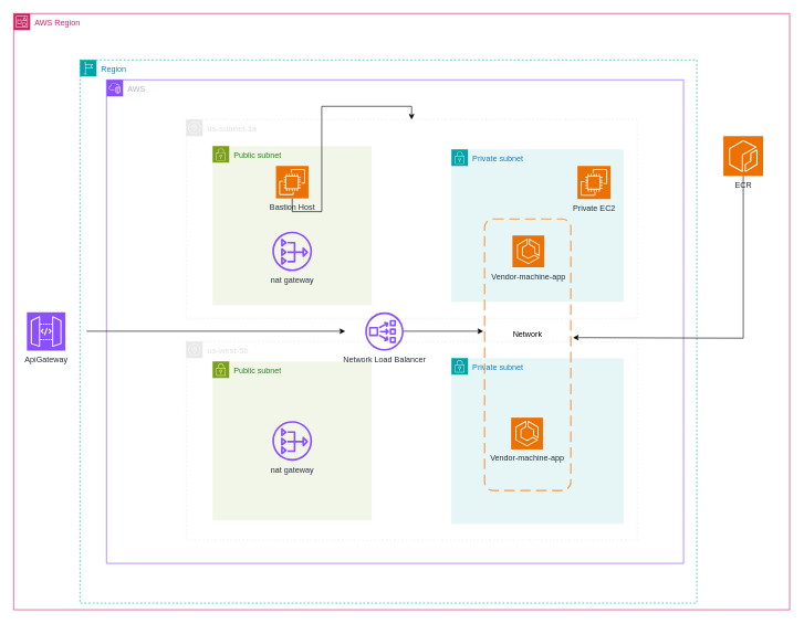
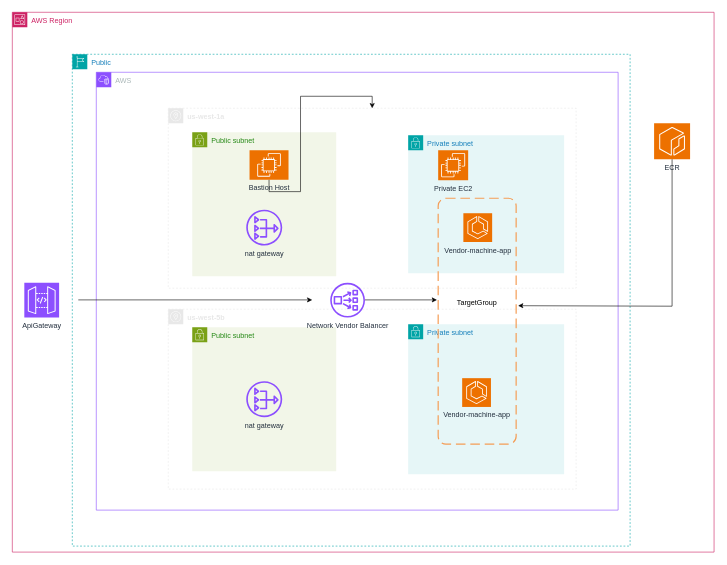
  <mxCell id="0" />
  <mxCell id="1" parent="0" />
  <mxCell id="2" value="AWS Region" style="points=[[0,0],[0.25,0],[0.5,0],[0.75,0],[1,0],[1,0.25],[1,0.5],[1,0.75],[1,1],[0.75,1],[0.5,1],[0.25,1],[0,1],[0,0.75],[0,0.5],[0,0.25]];outlineConnect=0;gradientColor=none;html=1;whiteSpace=wrap;fontSize=12;fontStyle=0;container=1;pointerEvents=0;collapsible=0;recursiveResize=0;shape=mxgraph.aws4.group;grIcon=mxgraph.aws4.group_account;strokeColor=#CD2264;fillColor=none;verticalAlign=top;align=left;spacingLeft=30;fontColor=#CD2264;dashed=0;" parent="1" vertex="1"><mxGeometry x="20" y="20" width="1170" height="900" as="geometry" /></mxCell>
  <mxCell id="3" value="AWS" style="points=[[0,0],[0.25,0],[0.5,0],[0.75,0],[1,0],[1,0.25],[1,0.5],[1,0.75],[1,1],[0.75,1],[0.5,1],[0.25,1],[0,1],[0,0.75],[0,0.5],[0,0.25]];outlineConnect=0;gradientColor=none;html=1;whiteSpace=wrap;fontSize=12;fontStyle=0;container=1;pointerEvents=0;collapsible=0;recursiveResize=0;shape=mxgraph.aws4.group;grIcon=mxgraph.aws4.group_vpc2;strokeColor=#8C4FFF;fillColor=none;verticalAlign=top;align=left;spacingLeft=30;fontColor=#AAB7B8;dashed=0;" parent="2" vertex="1"><mxGeometry x="140" y="100" width="870" height="730" as="geometry" /></mxCell>
- <mxCell id="4" value="Region" style="points=[[0,0],[0.25,0],[0.5,0],[0.75,0],[1,0],[1,0.25],[1,0.5],[1,0.75],[1,1],[0.75,1],[0.5,1],[0.25,1],[0,1],[0,0.75],[0,0.5],[0,0.25]];outlineConnect=0;gradientColor=none;html=1;whiteSpace=wrap;fontSize=12;fontStyle=0;container=1;pointerEvents=0;collapsible=0;recursiveResize=0;shape=mxgraph.aws4.group;grIcon=mxgraph.aws4.group_region;strokeColor=#00A4A6;fillColor=none;verticalAlign=top;align=left;spacingLeft=30;fontColor=#147EBA;dashed=1;" parent="2" vertex="1"><mxGeometry x="100" y="70" width="930" height="820" as="geometry" /></mxCell>
- <mxCell id="5" value="&lt;b&gt;us-subnet-1a&lt;/b&gt;" style="sketch=0;outlineConnect=0;gradientColor=none;html=1;whiteSpace=wrap;fontSize=12;fontStyle=0;shape=mxgraph.aws4.group;grIcon=mxgraph.aws4.group_availability_zone;strokeColor=#E8E8E8;fillColor=none;verticalAlign=top;align=left;spacingLeft=30;fontColor=#E8E8E8;dashed=1;" parent="4" vertex="1"><mxGeometry x="160" y="90" width="680" height="300" as="geometry" /></mxCell>
+ <mxCell id="4" value="Public" style="points=[[0,0],[0.25,0],[0.5,0],[0.75,0],[1,0],[1,0.25],[1,0.5],[1,0.75],[1,1],[0.75,1],[0.5,1],[0.25,1],[0,1],[0,0.75],[0,0.5],[0,0.25]];outlineConnect=0;gradientColor=none;html=1;whiteSpace=wrap;fontSize=12;fontStyle=0;container=1;pointerEvents=0;collapsible=0;recursiveResize=0;shape=mxgraph.aws4.group;grIcon=mxgraph.aws4.group_region;strokeColor=#00A4A6;fillColor=none;verticalAlign=top;align=left;spacingLeft=30;fontColor=#147EBA;dashed=1;" parent="2" vertex="1"><mxGeometry x="100" y="70" width="930" height="820" as="geometry" /></mxCell>
+ <mxCell id="5" value="&lt;b&gt;us-west-1a&lt;/b&gt;" style="sketch=0;outlineConnect=0;gradientColor=none;html=1;whiteSpace=wrap;fontSize=12;fontStyle=0;shape=mxgraph.aws4.group;grIcon=mxgraph.aws4.group_availability_zone;strokeColor=#E8E8E8;fillColor=none;verticalAlign=top;align=left;spacingLeft=30;fontColor=#E8E8E8;dashed=1;" parent="4" vertex="1"><mxGeometry x="160" y="90" width="680" height="300" as="geometry" /></mxCell>
  <mxCell id="6" value="Private subnet" style="points=[[0,0],[0.25,0],[0.5,0],[0.75,0],[1,0],[1,0.25],[1,0.5],[1,0.75],[1,1],[0.75,1],[0.5,1],[0.25,1],[0,1],[0,0.75],[0,0.5],[0,0.25]];outlineConnect=0;gradientColor=none;html=1;whiteSpace=wrap;fontSize=12;fontStyle=0;container=1;pointerEvents=0;collapsible=0;recursiveResize=0;shape=mxgraph.aws4.group;grIcon=mxgraph.aws4.group_security_group;grStroke=0;strokeColor=#00A4A6;fillColor=#E6F6F7;verticalAlign=top;align=left;spacingLeft=30;fontColor=#147EBA;dashed=0;" parent="4" vertex="1"><mxGeometry x="560" y="135" width="260" height="230" as="geometry" /></mxCell>
  <mxCell id="7" value="Vendor-machine-app" style="sketch=0;points=[[0,0,0],[0.25,0,0],[0.5,0,0],[0.75,0,0],[1,0,0],[0,1,0],[0.25,1,0],[0.5,1,0],[0.75,1,0],[1,1,0],[0,0.25,0],[0,0.5,0],[0,0.75,0],[1,0.25,0],[1,0.5,0],[1,0.75,0]];outlineConnect=0;fontColor=#232F3E;fillColor=#ED7100;strokeColor=#ffffff;dashed=0;verticalLabelPosition=bottom;verticalAlign=top;align=center;html=1;fontSize=12;fontStyle=0;aspect=fixed;shape=mxgraph.aws4.resourceIcon;resIcon=mxgraph.aws4.ecs;" parent="6" vertex="1"><mxGeometry x="92" y="130" width="48" height="48" as="geometry" /></mxCell>
  <mxCell id="8" value="Public subnet" style="points=[[0,0],[0.25,0],[0.5,0],[0.75,0],[1,0],[1,0.25],[1,0.5],[1,0.75],[1,1],[0.75,1],[0.5,1],[0.25,1],[0,1],[0,0.75],[0,0.5],[0,0.25]];outlineConnect=0;gradientColor=none;html=1;whiteSpace=wrap;fontSize=12;fontStyle=0;container=1;pointerEvents=0;collapsible=0;recursiveResize=0;shape=mxgraph.aws4.group;grIcon=mxgraph.aws4.group_security_group;grStroke=0;strokeColor=#7AA116;fillColor=#F2F6E8;verticalAlign=top;align=left;spacingLeft=30;fontColor=#248814;dashed=0;" parent="4" vertex="1"><mxGeometry x="200" y="130" width="240" height="240" as="geometry" /></mxCell>
  <mxCell id="9" value="nat gateway" style="sketch=0;outlineConnect=0;fontColor=#232F3E;gradientColor=none;fillColor=#8C4FFF;strokeColor=none;dashed=0;verticalLabelPosition=bottom;verticalAlign=top;align=center;html=1;fontSize=12;fontStyle=0;aspect=fixed;pointerEvents=1;shape=mxgraph.aws4.nat_gateway;" parent="8" vertex="1"><mxGeometry x="90" y="129" width="60" height="60" as="geometry" /></mxCell>
  <mxCell id="10" value="Private subnet" style="points=[[0,0],[0.25,0],[0.5,0],[0.75,0],[1,0],[1,0.25],[1,0.5],[1,0.75],[1,1],[0.75,1],[0.5,1],[0.25,1],[0,1],[0,0.75],[0,0.5],[0,0.25]];outlineConnect=0;gradientColor=none;html=1;whiteSpace=wrap;fontSize=12;fontStyle=0;container=1;pointerEvents=0;collapsible=0;recursiveResize=0;shape=mxgraph.aws4.group;grIcon=mxgraph.aws4.group_security_group;grStroke=0;strokeColor=#00A4A6;fillColor=#E6F6F7;verticalAlign=top;align=left;spacingLeft=30;fontColor=#147EBA;dashed=0;" parent="4" vertex="1"><mxGeometry x="560" y="450" width="260" height="250" as="geometry" /></mxCell>
  <mxCell id="11" value="Vendor-machine-app" style="sketch=0;points=[[0,0,0],[0.25,0,0],[0.5,0,0],[0.75,0,0],[1,0,0],[0,1,0],[0.25,1,0],[0.5,1,0],[0.75,1,0],[1,1,0],[0,0.25,0],[0,0.5,0],[0,0.75,0],[1,0.25,0],[1,0.5,0],[1,0.75,0]];outlineConnect=0;fontColor=#232F3E;fillColor=#ED7100;strokeColor=#ffffff;dashed=0;verticalLabelPosition=bottom;verticalAlign=top;align=center;html=1;fontSize=12;fontStyle=0;aspect=fixed;shape=mxgraph.aws4.resourceIcon;resIcon=mxgraph.aws4.ecs;" parent="10" vertex="1"><mxGeometry x="90" y="90" width="48" height="48" as="geometry" /></mxCell>
  <mxCell id="12" style="edgeStyle=orthogonalEdgeStyle;rounded=0;orthogonalLoop=1;jettySize=auto;html=1;strokeColor=#000000;" parent="4" source="18" target="5" edge="1"><mxGeometry relative="1" as="geometry" /></mxCell>
  <mxCell id="13" value="Public subnet" style="points=[[0,0],[0.25,0],[0.5,0],[0.75,0],[1,0],[1,0.25],[1,0.5],[1,0.75],[1,1],[0.75,1],[0.5,1],[0.25,1],[0,1],[0,0.75],[0,0.5],[0,0.25]];outlineConnect=0;gradientColor=none;html=1;whiteSpace=wrap;fontSize=12;fontStyle=0;container=1;pointerEvents=0;collapsible=0;recursiveResize=0;shape=mxgraph.aws4.group;grIcon=mxgraph.aws4.group_security_group;grStroke=0;strokeColor=#7AA116;fillColor=#F2F6E8;verticalAlign=top;align=left;spacingLeft=30;fontColor=#248814;dashed=0;" parent="4" vertex="1"><mxGeometry x="200" y="455" width="240" height="240" as="geometry" /></mxCell>
- <mxCell id="14" value="Private EC2" style="sketch=0;points=[[0,0,0],[0.25,0,0],[0.5,0,0],[0.75,0,0],[1,0,0],[0,1,0],[0.25,1,0],[0.5,1,0],[0.75,1,0],[1,1,0],[0,0.25,0],[0,0.5,0],[0,0.75,0],[1,0.25,0],[1,0.5,0],[1,0.75,0]];outlineConnect=0;fontColor=#232F3E;fillColor=#ED7100;strokeColor=#ffffff;dashed=0;verticalLabelPosition=bottom;verticalAlign=top;align=center;html=1;fontSize=12;fontStyle=0;aspect=fixed;shape=mxgraph.aws4.resourceIcon;resIcon=mxgraph.aws4.ec2;" parent="4" vertex="1"><mxGeometry x="750" y="160" width="50" height="50" as="geometry" /></mxCell>
+ <mxCell id="14" value="Private EC2" style="sketch=0;points=[[0,0,0],[0.25,0,0],[0.5,0,0],[0.75,0,0],[1,0,0],[0,1,0],[0.25,1,0],[0.5,1,0],[0.75,1,0],[1,1,0],[0,0.25,0],[0,0.5,0],[0,0.75,0],[1,0.25,0],[1,0.5,0],[1,0.75,0]];outlineConnect=0;fontColor=#232F3E;fillColor=#ED7100;strokeColor=#ffffff;dashed=0;verticalLabelPosition=bottom;verticalAlign=top;align=center;html=1;fontSize=12;fontStyle=0;aspect=fixed;shape=mxgraph.aws4.resourceIcon;resIcon=mxgraph.aws4.ec2;" parent="4" vertex="1"><mxGeometry x="610" y="160" width="50" height="50" as="geometry" /></mxCell>
  <mxCell id="15" style="edgeStyle=orthogonalEdgeStyle;rounded=0;orthogonalLoop=1;jettySize=auto;html=1;exitX=0.5;exitY=1;exitDx=0;exitDy=0;" parent="4" edge="1"><mxGeometry relative="1" as="geometry"><mxPoint x="475" y="560" as="sourcePoint" /><mxPoint x="475" y="560" as="targetPoint" /></mxGeometry></mxCell>
  <mxCell id="16" value="&lt;b&gt;us-west-5b&lt;/b&gt;" style="sketch=0;outlineConnect=0;gradientColor=none;html=1;whiteSpace=wrap;fontSize=12;fontStyle=0;shape=mxgraph.aws4.group;grIcon=mxgraph.aws4.group_availability_zone;strokeColor=#E8E8E8;fillColor=none;verticalAlign=top;align=left;spacingLeft=30;fontColor=#E8E8E8;dashed=1;" parent="4" vertex="1"><mxGeometry x="160" y="425" width="680" height="300" as="geometry" /></mxCell>
- <mxCell id="17" value="Network Load Balancer" style="sketch=0;outlineConnect=0;fontColor=#232F3E;gradientColor=none;fillColor=#8C4FFF;strokeColor=none;dashed=0;verticalLabelPosition=bottom;verticalAlign=top;align=center;html=1;fontSize=12;fontStyle=0;aspect=fixed;pointerEvents=1;shape=mxgraph.aws4.network_load_balancer;" parent="4" vertex="1"><mxGeometry x="430" y="381" width="58" height="58" as="geometry" /></mxCell>
- <mxCell id="18" value="Bastion Host" style="sketch=0;points=[[0,0,0],[0.25,0,0],[0.5,0,0],[0.75,0,0],[1,0,0],[0,1,0],[0.25,1,0],[0.5,1,0],[0.75,1,0],[1,1,0],[0,0.25,0],[0,0.5,0],[0,0.75,0],[1,0.25,0],[1,0.5,0],[1,0.75,0]];outlineConnect=0;fontColor=#232F3E;fillColor=#ED7100;strokeColor=#ffffff;dashed=0;verticalLabelPosition=bottom;verticalAlign=top;align=center;html=1;fontSize=12;fontStyle=0;aspect=fixed;shape=mxgraph.aws4.resourceIcon;resIcon=mxgraph.aws4.ec2;" parent="4" vertex="1"><mxGeometry x="295.5" y="160" width="49" height="49" as="geometry" /></mxCell>
+ <mxCell id="17" value="Network Vendor Balancer" style="sketch=0;outlineConnect=0;fontColor=#232F3E;gradientColor=none;fillColor=#8C4FFF;strokeColor=none;dashed=0;verticalLabelPosition=bottom;verticalAlign=top;align=center;html=1;fontSize=12;fontStyle=0;aspect=fixed;pointerEvents=1;shape=mxgraph.aws4.network_load_balancer;" parent="4" vertex="1"><mxGeometry x="430" y="381" width="58" height="58" as="geometry" /></mxCell>
+ <mxCell id="18" value="Bastion Host" style="sketch=0;points=[[0,0,0],[0.25,0,0],[0.5,0,0],[0.75,0,0],[1,0,0],[0,1,0],[0.25,1,0],[0.5,1,0],[0.75,1,0],[1,1,0],[0,0.25,0],[0,0.5,0],[0,0.75,0],[1,0.25,0],[1,0.5,0],[1,0.75,0]];outlineConnect=0;fontColor=#232F3E;fillColor=#ED7100;strokeColor=#ffffff;dashed=0;verticalLabelPosition=bottom;verticalAlign=top;align=center;html=1;fontSize=12;fontStyle=0;aspect=fixed;shape=mxgraph.aws4.resourceIcon;resIcon=mxgraph.aws4.ec2;" parent="4" vertex="1"><mxGeometry x="295.5" y="160" width="65" height="49" as="geometry" /></mxCell>
  <mxCell id="19" value="" style="endArrow=classic;html=1;rounded=0;" parent="4" edge="1"><mxGeometry width="50" height="50" relative="1" as="geometry"><mxPoint x="488" y="409.5" as="sourcePoint" /><mxPoint x="608" y="409.5" as="targetPoint" /></mxGeometry></mxCell>
  <mxCell id="20" value="" style="endArrow=classic;html=1;rounded=0;" parent="4" edge="1"><mxGeometry width="50" height="50" relative="1" as="geometry"><mxPoint x="10" y="409.5" as="sourcePoint" /><mxPoint x="400" y="409.5" as="targetPoint" /></mxGeometry></mxCell>
  <mxCell id="21" value="nat gateway" style="sketch=0;outlineConnect=0;fontColor=#232F3E;gradientColor=none;fillColor=#8C4FFF;strokeColor=none;dashed=0;verticalLabelPosition=bottom;verticalAlign=top;align=center;html=1;fontSize=12;fontStyle=0;aspect=fixed;pointerEvents=1;shape=mxgraph.aws4.nat_gateway;" parent="4" vertex="1"><mxGeometry x="290" y="545" width="60" height="60" as="geometry" /></mxCell>
  <mxCell id="22" value="ApiGateway" style="sketch=0;points=[[0,0,0],[0.25,0,0],[0.5,0,0],[0.75,0,0],[1,0,0],[0,1,0],[0.25,1,0],[0.5,1,0],[0.75,1,0],[1,1,0],[0,0.25,0],[0,0.5,0],[0,0.75,0],[1,0.25,0],[1,0.5,0],[1,0.75,0]];outlineConnect=0;fontColor=#232F3E;fillColor=#8C4FFF;strokeColor=#ffffff;dashed=0;verticalLabelPosition=bottom;verticalAlign=top;align=center;html=1;fontSize=12;fontStyle=0;aspect=fixed;shape=mxgraph.aws4.resourceIcon;resIcon=mxgraph.aws4.api_gateway;" parent="2" vertex="1"><mxGeometry x="20" y="451" width="58" height="58" as="geometry" /></mxCell>
  <mxCell id="23" value="ECR" style="sketch=0;points=[[0,0,0],[0.25,0,0],[0.5,0,0],[0.75,0,0],[1,0,0],[0,1,0],[0.25,1,0],[0.5,1,0],[0.75,1,0],[1,1,0],[0,0.25,0],[0,0.5,0],[0,0.75,0],[1,0.25,0],[1,0.5,0],[1,0.75,0]];outlineConnect=0;fontColor=#232F3E;fillColor=#ED7100;strokeColor=#ffffff;dashed=0;verticalLabelPosition=bottom;verticalAlign=top;align=center;html=1;fontSize=12;fontStyle=0;aspect=fixed;shape=mxgraph.aws4.resourceIcon;resIcon=mxgraph.aws4.ecr;" parent="2" vertex="1"><mxGeometry x="1070" y="185" width="60" height="60" as="geometry" /></mxCell>
  <mxCell id="24" value="" style="rounded=1;arcSize=10;dashed=1;strokeColor=#F59D56;fillColor=none;gradientColor=none;dashPattern=8 4;strokeWidth=2;" parent="1" vertex="1"><mxGeometry x="730" y="330" width="130" height="410" as="geometry" /></mxCell>
- <mxCell id="25" value="Network" style="text;html=1;align=center;verticalAlign=middle;whiteSpace=wrap;rounded=0;" parent="1" vertex="1"><mxGeometry x="765" y="490" width="60" height="30" as="geometry" /></mxCell>
+ <mxCell id="25" value="TargetGroup" style="text;html=1;align=center;verticalAlign=middle;whiteSpace=wrap;rounded=0;" parent="1" vertex="1"><mxGeometry x="765" y="490" width="60" height="30" as="geometry" /></mxCell>
  <mxCell id="26" value="" style="endArrow=classic;html=1;rounded=0;exitX=0.5;exitY=1;exitDx=0;exitDy=0;exitPerimeter=0;entryX=1.025;entryY=0.437;entryDx=0;entryDy=0;entryPerimeter=0;" parent="1" source="23" target="24" edge="1"><mxGeometry width="50" height="50" relative="1" as="geometry"><mxPoint x="1280" y="470" as="sourcePoint" /><mxPoint x="1330" y="420" as="targetPoint" /><Array as="points"><mxPoint x="1120" y="510" /></Array></mxGeometry></mxCell>
